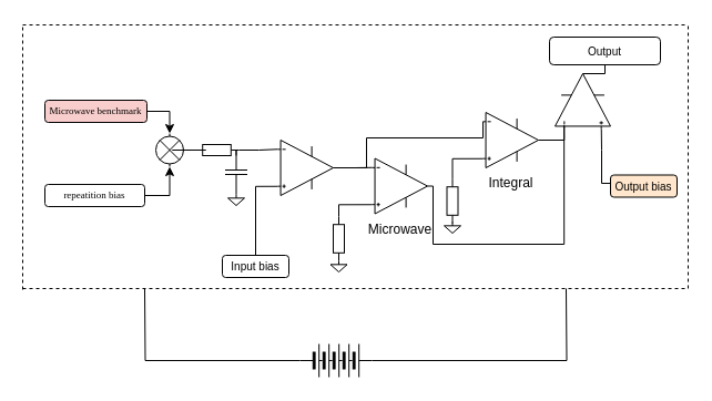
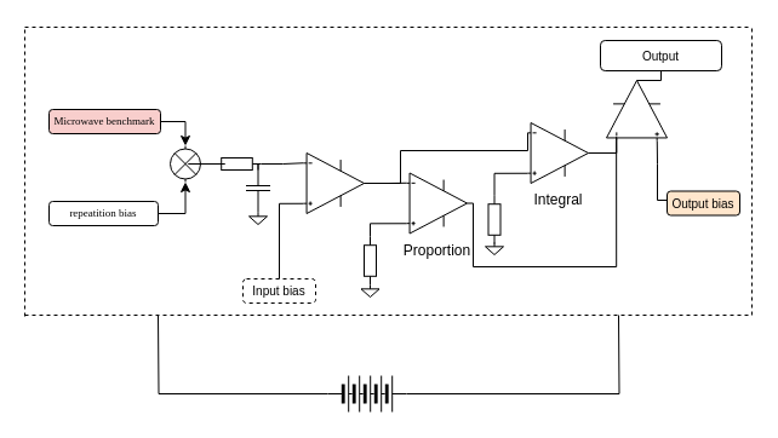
  <mxCell id="0" />
  <mxCell id="1" parent="0" />
  <mxCell id="2" value="" style="pointerEvents=1;verticalLabelPosition=bottom;shadow=0;dashed=0;align=center;html=1;verticalAlign=top;shape=mxgraph.electrical.miscellaneous.light_bulb;rotation=-90;" vertex="1" parent="1"><mxGeometry x="137.5" y="122.5" width="30" height="25" as="geometry" /></mxCell>
  <mxCell id="3" value="" style="pointerEvents=1;verticalLabelPosition=bottom;shadow=0;dashed=0;align=center;html=1;verticalAlign=top;shape=mxgraph.electrical.resistors.resistor_1;" vertex="1" parent="1"><mxGeometry x="175" y="130" width="40" height="10" as="geometry" /></mxCell>
  <mxCell id="4" style="edgeStyle=orthogonalEdgeStyle;rounded=0;orthogonalLoop=1;jettySize=auto;html=1;entryX=0;entryY=0.5;entryDx=0;entryDy=0;entryPerimeter=0;endArrow=none;endFill=0;" edge="1" parent="1" source="2" target="3"><mxGeometry relative="1" as="geometry" /></mxCell>
  <mxCell id="5" style="edgeStyle=orthogonalEdgeStyle;rounded=0;orthogonalLoop=1;jettySize=auto;html=1;exitX=1;exitY=0.5;exitDx=0;exitDy=0;exitPerimeter=0;fontFamily=Times New Roman;fontSize=10;endArrow=none;endFill=0;" edge="1" parent="1" source="6"><mxGeometry relative="1" as="geometry"><mxPoint x="212.516" y="139.968" as="targetPoint" /></mxGeometry></mxCell>
  <mxCell id="6" value="" style="pointerEvents=1;verticalLabelPosition=bottom;shadow=0;dashed=0;align=center;html=1;verticalAlign=top;shape=mxgraph.electrical.capacitors.capacitor_1;rotation=-90;" vertex="1" parent="1"><mxGeometry x="192.5" y="145" width="40" height="20" as="geometry" /></mxCell>
  <mxCell id="7" value="" style="pointerEvents=1;verticalLabelPosition=bottom;shadow=0;dashed=0;align=center;html=1;verticalAlign=top;shape=mxgraph.electrical.signal_sources.signal_ground;" vertex="1" parent="1"><mxGeometry x="205" y="175" width="15" height="10" as="geometry" /></mxCell>
  <mxCell id="8" style="edgeStyle=orthogonalEdgeStyle;rounded=0;orthogonalLoop=1;jettySize=auto;html=1;entryX=1;entryY=0.5;entryDx=0;entryDy=0;entryPerimeter=0;fontFamily=Times New Roman;fontSize=9;" edge="1" parent="1" source="9" target="2"><mxGeometry relative="1" as="geometry" /></mxCell>
  <mxCell id="9" value="&lt;font style=&quot;font-size: 9px&quot; face=&quot;Times New Roman&quot;&gt;Microwave benchmark&lt;/font&gt;" style="rounded=1;whiteSpace=wrap;html=1;fontSize=6;fillColor=#f8cecc;" vertex="1" parent="1"><mxGeometry x="40" y="90" width="92" height="20" as="geometry" /></mxCell>
  <mxCell id="10" style="edgeStyle=orthogonalEdgeStyle;rounded=0;orthogonalLoop=1;jettySize=auto;html=1;entryX=0;entryY=0.5;entryDx=0;entryDy=0;entryPerimeter=0;fontFamily=Times New Roman;fontSize=9;" edge="1" parent="1" source="11" target="2"><mxGeometry relative="1" as="geometry" /></mxCell>
  <mxCell id="11" value="&lt;font style=&quot;font-size: 9px&quot; face=&quot;Times New Roman&quot;&gt;repeatition bias&lt;/font&gt;" style="rounded=1;whiteSpace=wrap;html=1;fontSize=6;" vertex="1" parent="1"><mxGeometry x="40" y="166" width="90" height="20" as="geometry" /></mxCell>
- <mxCell id="12" value="&lt;font style=&quot;font-size: 10px&quot;&gt;Input bias&lt;/font&gt;" style="rounded=1;whiteSpace=wrap;html=1;fontSize=6;" vertex="1" parent="1"><mxGeometry x="200" y="230" width="60" height="20" as="geometry" /></mxCell>
- <mxCell id="13" value="Microwave" style="verticalLabelPosition=bottom;shadow=0;dashed=0;align=center;html=1;verticalAlign=top;shape=mxgraph.electrical.abstract.operational_amp_1;" vertex="1" parent="1"><mxGeometry x="335" y="142.5" width="50" height="50" as="geometry" /></mxCell>
+ <mxCell id="12" value="&lt;font style=&quot;font-size: 10px&quot;&gt;Input bias&lt;/font&gt;" style="rounded=1;whiteSpace=wrap;html=1;fontSize=6;dashed=1;" vertex="1" parent="1"><mxGeometry x="200" y="230" width="60" height="20" as="geometry" /></mxCell>
+ <mxCell id="13" value="Proportion" style="verticalLabelPosition=bottom;shadow=0;dashed=0;align=center;html=1;verticalAlign=top;shape=mxgraph.electrical.abstract.operational_amp_1;" vertex="1" parent="1"><mxGeometry x="335" y="142.5" width="50" height="50" as="geometry" /></mxCell>
  <mxCell id="14" style="edgeStyle=orthogonalEdgeStyle;rounded=0;orthogonalLoop=1;jettySize=auto;html=1;entryX=0;entryY=0.165;entryDx=0;entryDy=0;entryPerimeter=0;fontFamily=Times New Roman;fontSize=10;endArrow=none;endFill=0;" edge="1" parent="1" source="15" target="13"><mxGeometry relative="1" as="geometry" /></mxCell>
  <mxCell id="15" value="" style="verticalLabelPosition=bottom;shadow=0;dashed=0;align=center;html=1;verticalAlign=top;shape=mxgraph.electrical.abstract.operational_amp_1;" vertex="1" parent="1"><mxGeometry x="250" y="126" width="50" height="50" as="geometry" /></mxCell>
  <mxCell id="16" style="edgeStyle=orthogonalEdgeStyle;rounded=0;orthogonalLoop=1;jettySize=auto;html=1;exitX=1;exitY=0.5;exitDx=0;exitDy=0;exitPerimeter=0;entryX=0;entryY=0.165;entryDx=0;entryDy=0;entryPerimeter=0;endArrow=none;endFill=0;" edge="1" parent="1" source="3" target="15"><mxGeometry relative="1" as="geometry"><Array as="points"><mxPoint x="233" y="135" /></Array></mxGeometry></mxCell>
  <mxCell id="17" style="edgeStyle=orthogonalEdgeStyle;rounded=0;orthogonalLoop=1;jettySize=auto;html=1;entryX=0;entryY=0.835;entryDx=0;entryDy=0;entryPerimeter=0;fontFamily=Times New Roman;fontSize=10;endArrow=none;endFill=0;" edge="1" parent="1" source="12" target="15"><mxGeometry relative="1" as="geometry" /></mxCell>
  <mxCell id="18" value="Integral" style="verticalLabelPosition=bottom;shadow=0;dashed=0;align=center;html=1;verticalAlign=top;shape=mxgraph.electrical.abstract.operational_amp_1;" vertex="1" parent="1"><mxGeometry x="435" y="101" width="50" height="50" as="geometry" /></mxCell>
  <mxCell id="19" style="edgeStyle=orthogonalEdgeStyle;rounded=0;orthogonalLoop=1;jettySize=auto;html=1;exitX=1;exitY=0.5;exitDx=0;exitDy=0;exitPerimeter=0;entryX=0;entryY=0.165;entryDx=0;entryDy=0;entryPerimeter=0;fontFamily=Times New Roman;fontSize=10;endArrow=none;endFill=0;" edge="1" parent="1" source="15" target="18"><mxGeometry relative="1" as="geometry"><Array as="points"><mxPoint x="330" y="151" /><mxPoint x="330" y="124" /></Array></mxGeometry></mxCell>
  <mxCell id="20" value="" style="pointerEvents=1;verticalLabelPosition=bottom;shadow=0;dashed=0;align=center;html=1;verticalAlign=top;shape=mxgraph.electrical.resistors.resistor_1;rotation=-90;" vertex="1" parent="1"><mxGeometry x="285" y="210" width="40" height="10" as="geometry" /></mxCell>
  <mxCell id="21" style="edgeStyle=orthogonalEdgeStyle;rounded=0;orthogonalLoop=1;jettySize=auto;html=1;exitX=0;exitY=0.835;exitDx=0;exitDy=0;exitPerimeter=0;entryX=1;entryY=0.5;entryDx=0;entryDy=0;entryPerimeter=0;fontFamily=Times New Roman;fontSize=10;endArrow=none;endFill=0;" edge="1" parent="1" source="13" target="20"><mxGeometry relative="1" as="geometry" /></mxCell>
  <mxCell id="22" value="" style="pointerEvents=1;verticalLabelPosition=bottom;shadow=0;dashed=0;align=center;html=1;verticalAlign=top;shape=mxgraph.electrical.signal_sources.signal_ground;" vertex="1" parent="1"><mxGeometry x="297.5" y="235" width="15" height="10" as="geometry" /></mxCell>
  <mxCell id="23" value="" style="pointerEvents=1;verticalLabelPosition=bottom;shadow=0;dashed=0;align=center;html=1;verticalAlign=top;shape=mxgraph.electrical.signal_sources.signal_ground;" vertex="1" parent="1"><mxGeometry x="400" y="200" width="15" height="10" as="geometry" /></mxCell>
  <mxCell id="24" value="" style="pointerEvents=1;verticalLabelPosition=bottom;shadow=0;dashed=0;align=center;html=1;verticalAlign=top;shape=mxgraph.electrical.resistors.resistor_1;rotation=-90;" vertex="1" parent="1"><mxGeometry x="387.5" y="176" width="40" height="10" as="geometry" /></mxCell>
  <mxCell id="25" style="edgeStyle=orthogonalEdgeStyle;rounded=0;orthogonalLoop=1;jettySize=auto;html=1;exitX=0;exitY=0.835;exitDx=0;exitDy=0;exitPerimeter=0;entryX=1;entryY=0.5;entryDx=0;entryDy=0;entryPerimeter=0;fontFamily=Times New Roman;fontSize=10;endArrow=none;endFill=0;" edge="1" parent="1" source="18" target="24"><mxGeometry relative="1" as="geometry" /></mxCell>
  <mxCell id="26" style="edgeStyle=orthogonalEdgeStyle;rounded=0;orthogonalLoop=1;jettySize=auto;html=1;exitX=1;exitY=0.5;exitDx=0;exitDy=0;exitPerimeter=0;entryX=0.5;entryY=1;entryDx=0;entryDy=0;fontFamily=Times New Roman;fontSize=10;endArrow=none;endFill=0;" edge="1" parent="1" source="27" target="35"><mxGeometry relative="1" as="geometry" /></mxCell>
  <mxCell id="27" value="" style="verticalLabelPosition=bottom;shadow=0;dashed=0;align=center;html=1;verticalAlign=top;shape=mxgraph.electrical.abstract.operational_amp_1;rotation=-90;" vertex="1" parent="1"><mxGeometry x="500" y="66" width="50" height="50" as="geometry" /></mxCell>
  <mxCell id="28" style="edgeStyle=orthogonalEdgeStyle;rounded=0;orthogonalLoop=1;jettySize=auto;html=1;exitX=1;exitY=0.5;exitDx=0;exitDy=0;exitPerimeter=0;entryX=0.068;entryY=0.163;entryDx=0;entryDy=0;entryPerimeter=0;fontFamily=Times New Roman;fontSize=10;endArrow=none;endFill=0;" edge="1" parent="1" source="13" target="27"><mxGeometry relative="1" as="geometry"><Array as="points"><mxPoint x="390" y="168" /><mxPoint x="390" y="220" /><mxPoint x="508" y="220" /></Array></mxGeometry></mxCell>
  <mxCell id="29" style="edgeStyle=orthogonalEdgeStyle;rounded=0;orthogonalLoop=1;jettySize=auto;html=1;exitX=1;exitY=0.5;exitDx=0;exitDy=0;exitPerimeter=0;entryX=0;entryY=0.165;entryDx=0;entryDy=0;entryPerimeter=0;fontFamily=Times New Roman;fontSize=10;endArrow=none;endFill=0;" edge="1" parent="1" source="18" target="27"><mxGeometry relative="1" as="geometry" /></mxCell>
  <mxCell id="30" style="edgeStyle=orthogonalEdgeStyle;rounded=0;orthogonalLoop=1;jettySize=auto;html=1;entryX=0;entryY=0.835;entryDx=0;entryDy=0;entryPerimeter=0;fontFamily=Times New Roman;fontSize=10;endArrow=none;endFill=0;" edge="1" parent="1" source="31" target="27"><mxGeometry relative="1" as="geometry"><Array as="points"><mxPoint x="542" y="165" /><mxPoint x="542" y="135" /><mxPoint x="542" y="135" /></Array></mxGeometry></mxCell>
  <mxCell id="31" value="&lt;font style=&quot;font-size: 10px&quot;&gt;Output bias&lt;/font&gt;" style="rounded=1;whiteSpace=wrap;html=1;fontSize=6;fillColor=#ffe6cc;" vertex="1" parent="1"><mxGeometry x="550" y="157.5" width="60" height="20" as="geometry" /></mxCell>
  <mxCell id="32" value="" style="endArrow=none;dashed=1;html=1;rounded=0;fontFamily=Times New Roman;fontSize=10;" edge="1" parent="1"><mxGeometry width="50" height="50" relative="1" as="geometry"><mxPoint x="20" y="22" as="sourcePoint" /><mxPoint x="620" y="22" as="targetPoint" /><Array as="points"><mxPoint x="390" y="22" /></Array></mxGeometry></mxCell>
  <mxCell id="33" value="" style="endArrow=none;dashed=1;html=1;rounded=0;fontFamily=Times New Roman;fontSize=10;" edge="1" parent="1"><mxGeometry width="50" height="50" relative="1" as="geometry"><mxPoint x="620" y="260" as="sourcePoint" /><mxPoint x="620" y="20" as="targetPoint" /></mxGeometry></mxCell>
  <mxCell id="34" value="" style="endArrow=none;dashed=1;html=1;rounded=0;fontFamily=Times New Roman;fontSize=10;" edge="1" parent="1"><mxGeometry width="50" height="50" relative="1" as="geometry"><mxPoint x="20" y="260" as="sourcePoint" /><mxPoint x="620" y="260" as="targetPoint" /></mxGeometry></mxCell>
  <mxCell id="35" value="&lt;font style=&quot;font-size: 10px&quot;&gt;Output &lt;br&gt;&lt;/font&gt;" style="rounded=1;whiteSpace=wrap;html=1;fontSize=6;" vertex="1" parent="1"><mxGeometry x="495" y="33" width="100" height="25" as="geometry" /></mxCell>
  <mxCell id="36" value="" style="endArrow=none;dashed=1;html=1;rounded=0;fontFamily=Times New Roman;fontSize=10;" edge="1" parent="1"><mxGeometry width="50" height="50" relative="1" as="geometry"><mxPoint x="20" y="261" as="sourcePoint" /><mxPoint x="20" y="21" as="targetPoint" /></mxGeometry></mxCell>
  <mxCell id="37" style="edgeStyle=orthogonalEdgeStyle;rounded=0;orthogonalLoop=1;jettySize=auto;html=1;exitX=0;exitY=0.5;exitDx=0;exitDy=0;fontFamily=Times New Roman;fontSize=10;endArrow=none;endFill=0;" edge="1" parent="1" source="39"><mxGeometry relative="1" as="geometry"><mxPoint x="130" y="260" as="targetPoint" /></mxGeometry></mxCell>
  <mxCell id="38" style="edgeStyle=orthogonalEdgeStyle;rounded=0;orthogonalLoop=1;jettySize=auto;html=1;exitX=1;exitY=0.5;exitDx=0;exitDy=0;fontFamily=Times New Roman;fontSize=10;endArrow=none;endFill=0;" edge="1" parent="1" source="39"><mxGeometry relative="1" as="geometry"><mxPoint x="510" y="260" as="targetPoint" /></mxGeometry></mxCell>
  <mxCell id="39" value="" style="pointerEvents=1;verticalLabelPosition=bottom;shadow=0;dashed=0;align=center;html=1;verticalAlign=top;shape=mxgraph.electrical.miscellaneous.batteryStack;fontFamily=Times New Roman;fontSize=10;" vertex="1" parent="1"><mxGeometry x="270" y="310" width="65" height="30" as="geometry" /></mxCell>
